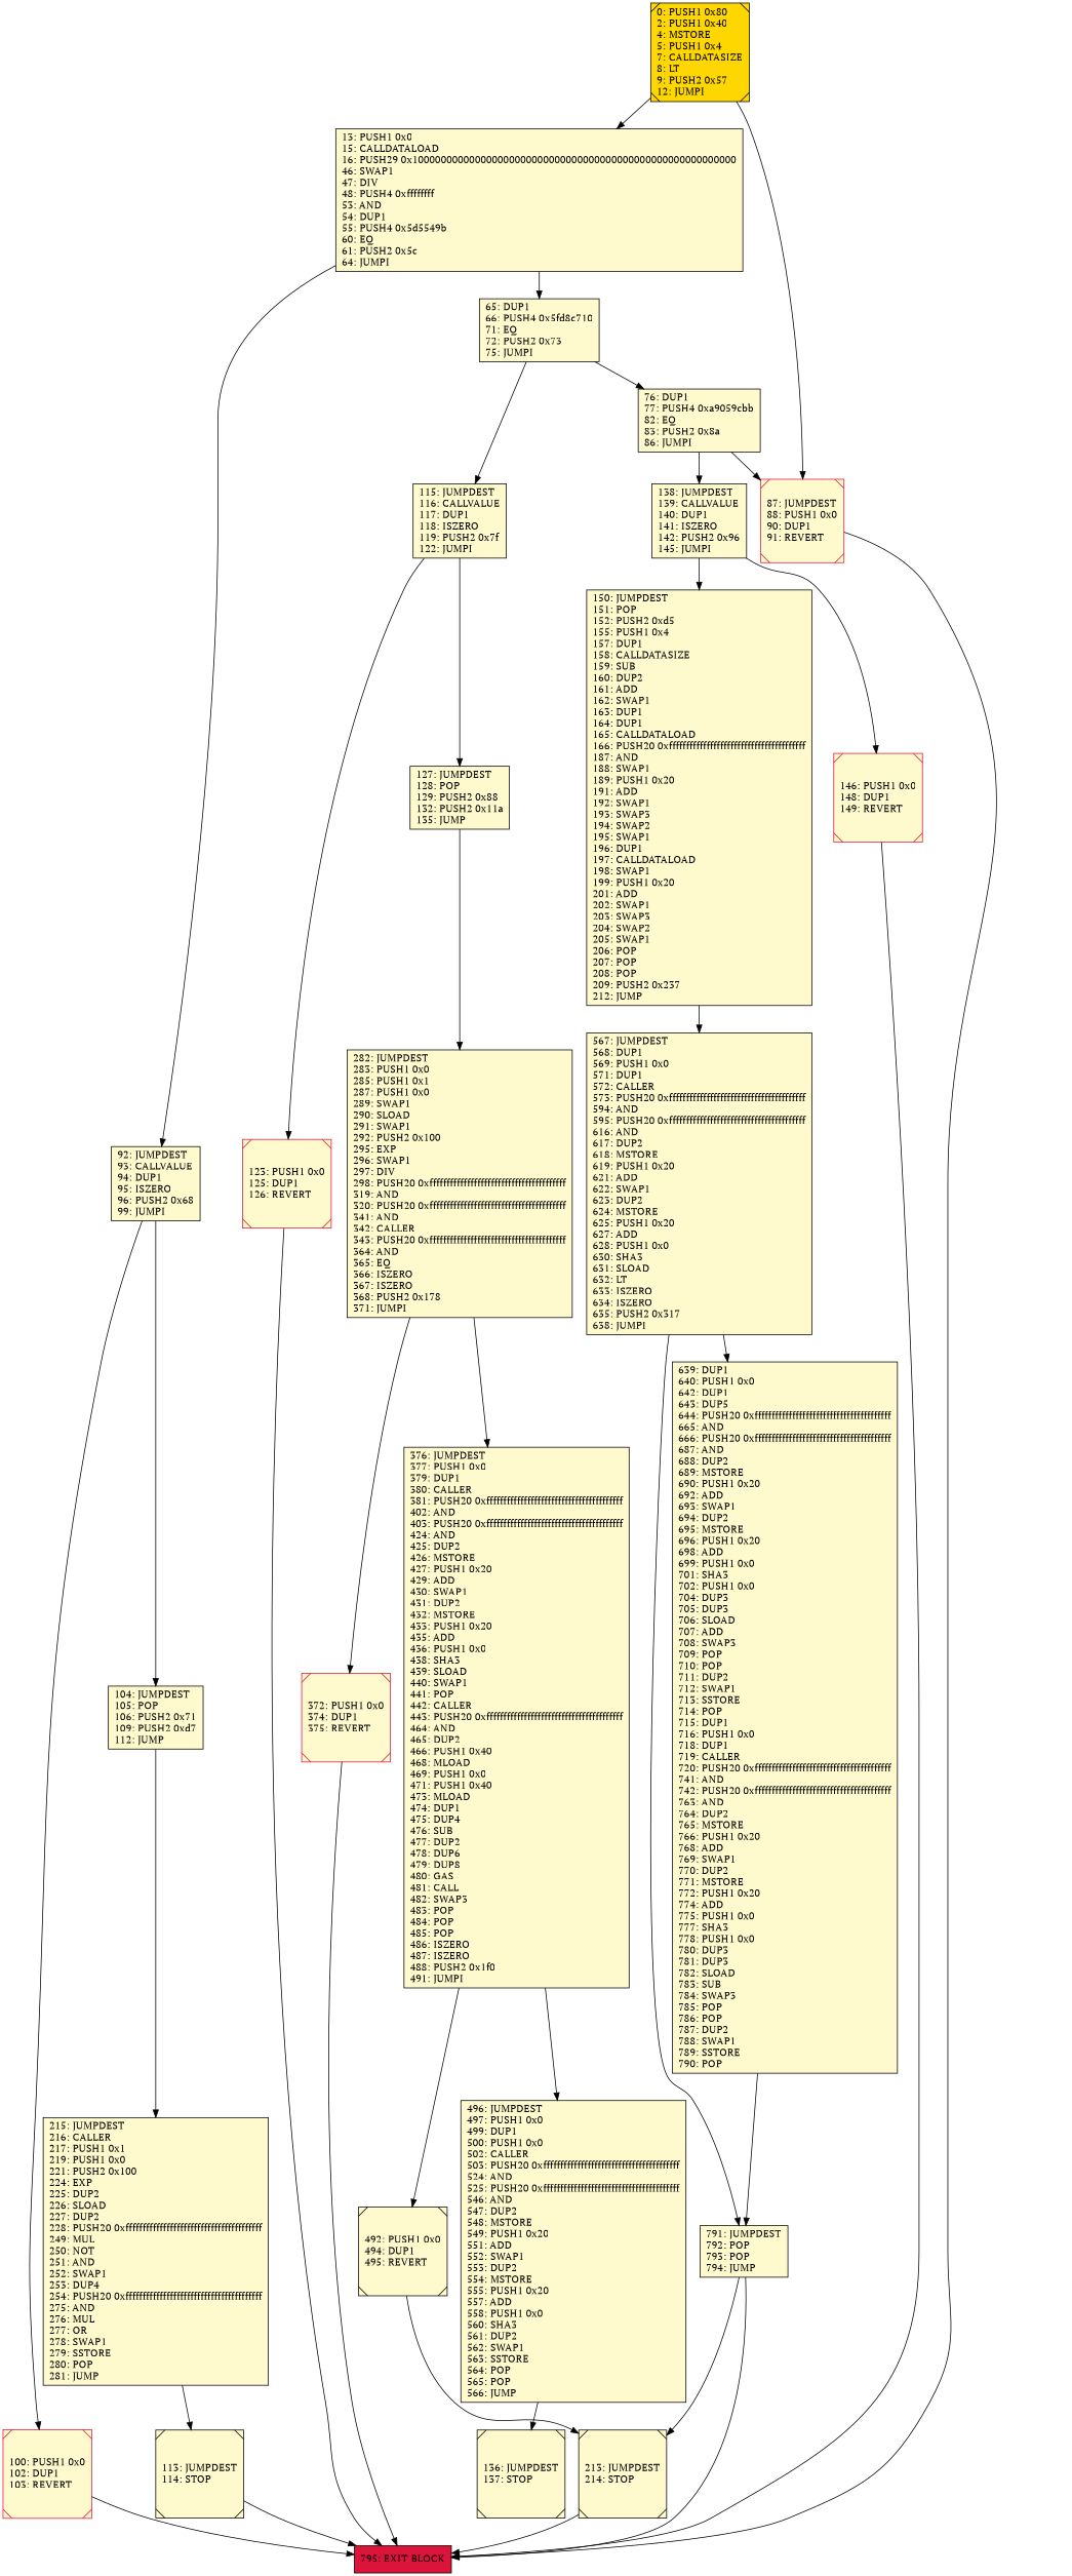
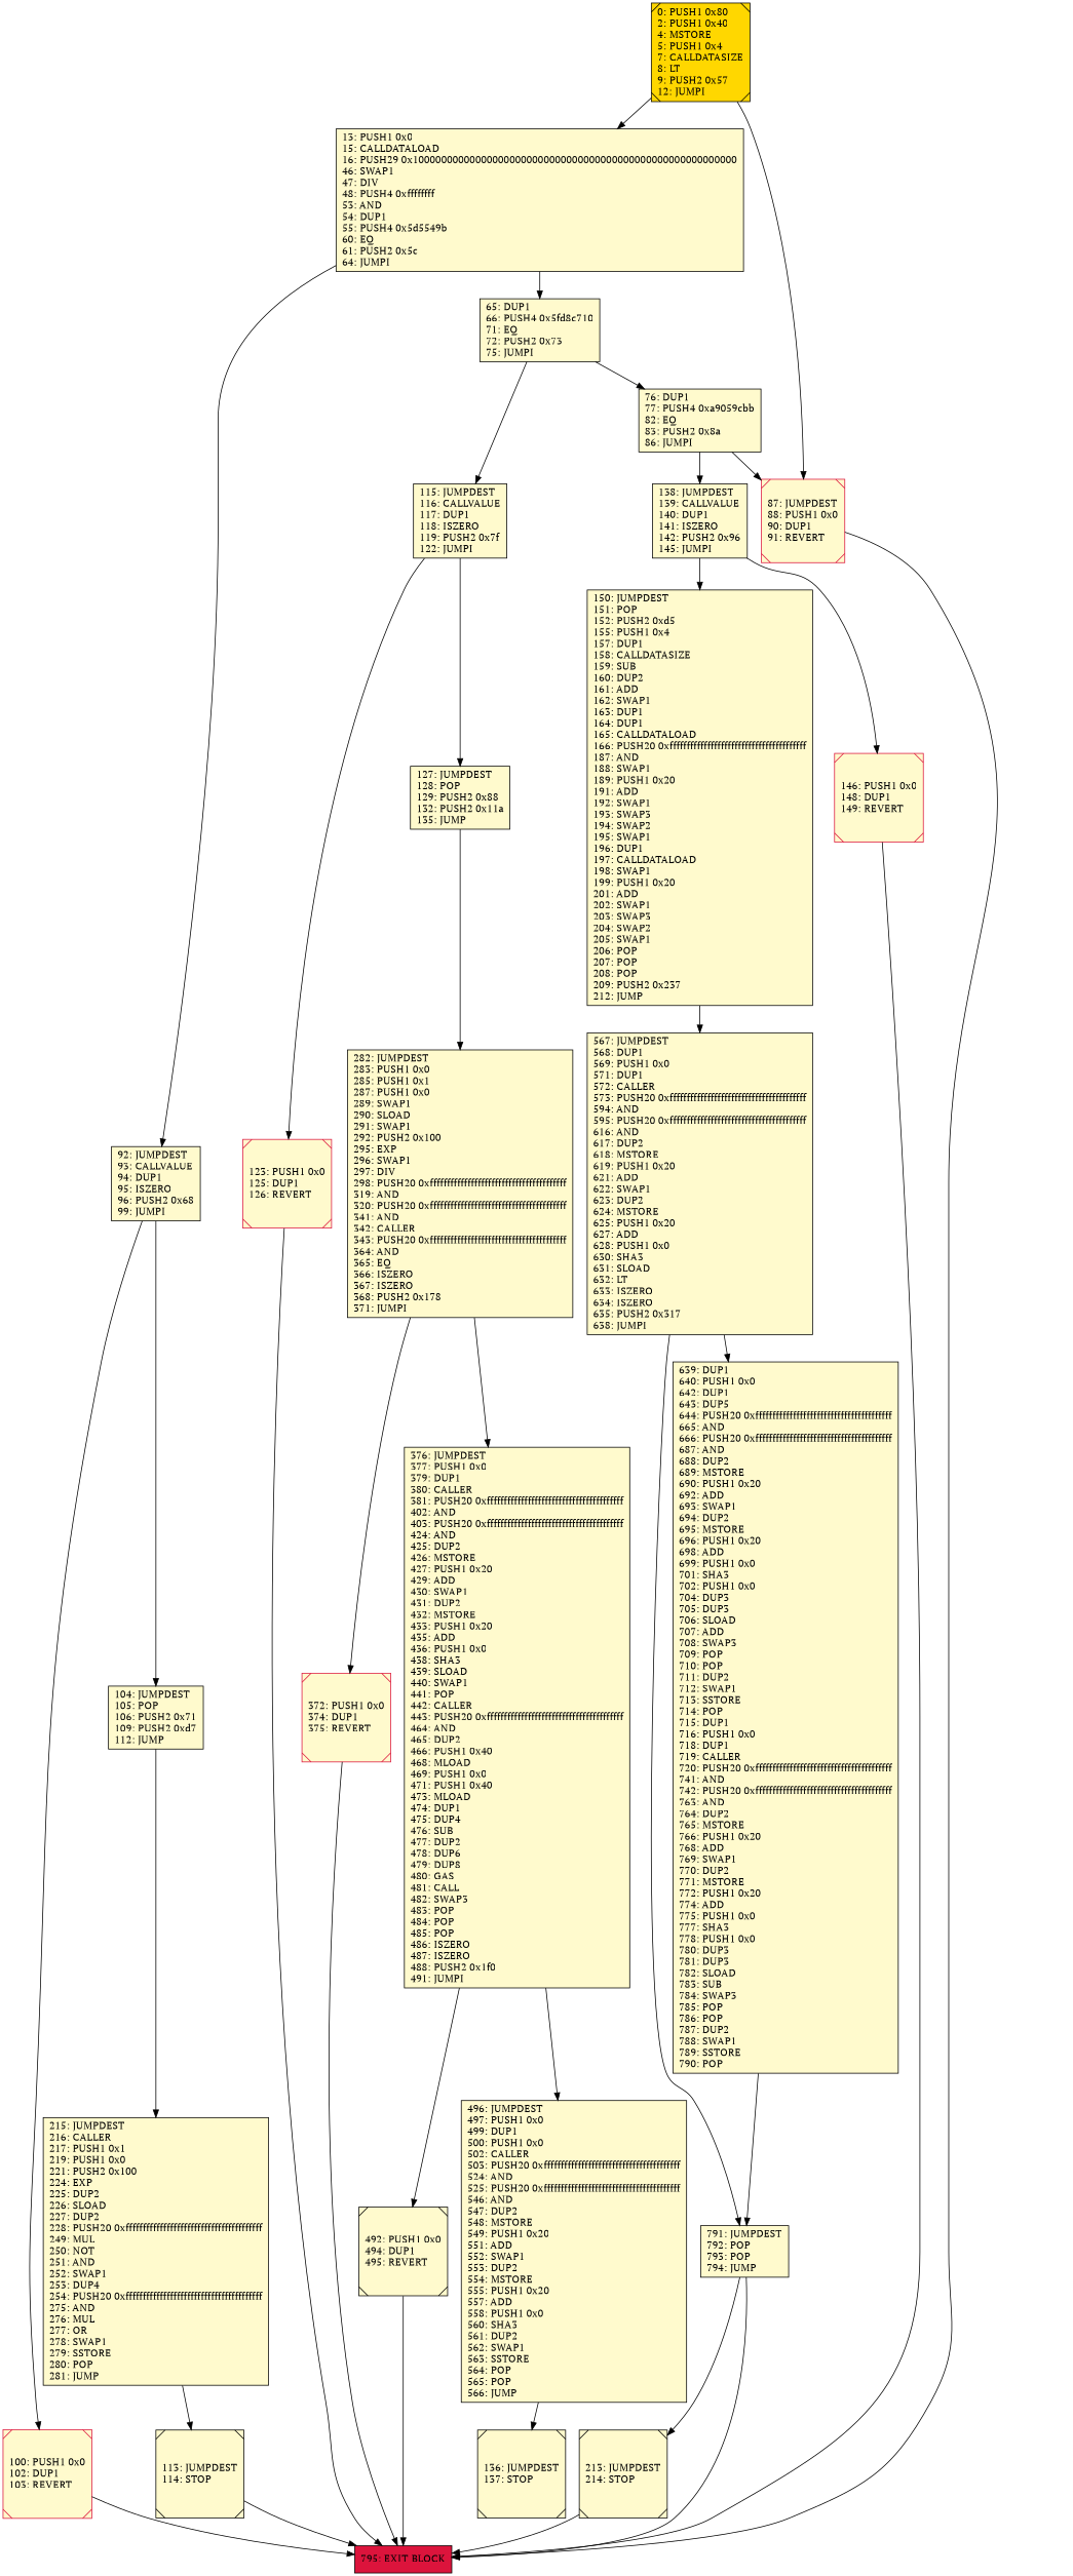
  digraph {
    fontname="PT Serif"
    rankdir=UD
    node [color=black fillcolor=lemonchiffon fontcolor=black fontname="PT Serif" shape=box style=filled]
    edge [fontname="PT Serif"]
    n1 [color=crimson label="100: PUSH1 0x0\l102: DUP1\l103: REVERT\l" shape=Msquare]
    n2 [fillcolor=crimson label="795: EXIT BLOCK\l"]
    n3 [label="639: DUP1\l640: PUSH1 0x0\l642: DUP1\l643: DUP5\l644: PUSH20 0xffffffffffffffffffffffffffffffffffffffff\l665: AND\l666: PUSH20 0xffffffffffffffffffffffffffffffffffffffff\l687: AND\l688: DUP2\l689: MSTORE\l690: PUSH1 0x20\l692: ADD\l693: SWAP1\l694: DUP2\l695: MSTORE\l696: PUSH1 0x20\l698: ADD\l699: PUSH1 0x0\l701: SHA3\l702: PUSH1 0x0\l704: DUP3\l705: DUP3\l706: SLOAD\l707: ADD\l708: SWAP3\l709: POP\l710: POP\l711: DUP2\l712: SWAP1\l713: SSTORE\l714: POP\l715: DUP1\l716: PUSH1 0x0\l718: DUP1\l719: CALLER\l720: PUSH20 0xffffffffffffffffffffffffffffffffffffffff\l741: AND\l742: PUSH20 0xffffffffffffffffffffffffffffffffffffffff\l763: AND\l764: DUP2\l765: MSTORE\l766: PUSH1 0x20\l768: ADD\l769: SWAP1\l770: DUP2\l771: MSTORE\l772: PUSH1 0x20\l774: ADD\l775: PUSH1 0x0\l777: SHA3\l778: PUSH1 0x0\l780: DUP3\l781: DUP3\l782: SLOAD\l783: SUB\l784: SWAP3\l785: POP\l786: POP\l787: DUP2\l788: SWAP1\l789: SSTORE\l790: POP\l"]
    n4 [label="791: JUMPDEST\l792: POP\l793: POP\l794: JUMP\l"]
    n5 [label="213: JUMPDEST\l214: STOP\l" shape=Msquare]
    n6 [label="138: JUMPDEST\l139: CALLVALUE\l140: DUP1\l141: ISZERO\l142: PUSH2 0x96\l145: JUMPI\l"]
    n7 [label="150: JUMPDEST\l151: POP\l152: PUSH2 0xd5\l155: PUSH1 0x4\l157: DUP1\l158: CALLDATASIZE\l159: SUB\l160: DUP2\l161: ADD\l162: SWAP1\l163: DUP1\l164: DUP1\l165: CALLDATALOAD\l166: PUSH20 0xffffffffffffffffffffffffffffffffffffffff\l187: AND\l188: SWAP1\l189: PUSH1 0x20\l191: ADD\l192: SWAP1\l193: SWAP3\l194: SWAP2\l195: SWAP1\l196: DUP1\l197: CALLDATALOAD\l198: SWAP1\l199: PUSH1 0x20\l201: ADD\l202: SWAP1\l203: SWAP3\l204: SWAP2\l205: SWAP1\l206: POP\l207: POP\l208: POP\l209: PUSH2 0x237\l212: JUMP\l"]
    n8 [color=crimson label="146: PUSH1 0x0\l148: DUP1\l149: REVERT\l" shape=Msquare]
    n9 [label="567: JUMPDEST\l568: DUP1\l569: PUSH1 0x0\l571: DUP1\l572: CALLER\l573: PUSH20 0xffffffffffffffffffffffffffffffffffffffff\l594: AND\l595: PUSH20 0xffffffffffffffffffffffffffffffffffffffff\l616: AND\l617: DUP2\l618: MSTORE\l619: PUSH1 0x20\l621: ADD\l622: SWAP1\l623: DUP2\l624: MSTORE\l625: PUSH1 0x20\l627: ADD\l628: PUSH1 0x0\l630: SHA3\l631: SLOAD\l632: LT\l633: ISZERO\l634: ISZERO\l635: PUSH2 0x317\l638: JUMPI\l"]
    n10 [label="127: JUMPDEST\l128: POP\l129: PUSH2 0x88\l132: PUSH2 0x11a\l135: JUMP\l"]
    n11 [label="282: JUMPDEST\l283: PUSH1 0x0\l285: PUSH1 0x1\l287: PUSH1 0x0\l289: SWAP1\l290: SLOAD\l291: SWAP1\l292: PUSH2 0x100\l295: EXP\l296: SWAP1\l297: DIV\l298: PUSH20 0xffffffffffffffffffffffffffffffffffffffff\l319: AND\l320: PUSH20 0xffffffffffffffffffffffffffffffffffffffff\l341: AND\l342: CALLER\l343: PUSH20 0xffffffffffffffffffffffffffffffffffffffff\l364: AND\l365: EQ\l366: ISZERO\l367: ISZERO\l368: PUSH2 0x178\l371: JUMPI\l"]
    n12 [label="376: JUMPDEST\l377: PUSH1 0x0\l379: DUP1\l380: CALLER\l381: PUSH20 0xffffffffffffffffffffffffffffffffffffffff\l402: AND\l403: PUSH20 0xffffffffffffffffffffffffffffffffffffffff\l424: AND\l425: DUP2\l426: MSTORE\l427: PUSH1 0x20\l429: ADD\l430: SWAP1\l431: DUP2\l432: MSTORE\l433: PUSH1 0x20\l435: ADD\l436: PUSH1 0x0\l438: SHA3\l439: SLOAD\l440: SWAP1\l441: POP\l442: CALLER\l443: PUSH20 0xffffffffffffffffffffffffffffffffffffffff\l464: AND\l465: DUP2\l466: PUSH1 0x40\l468: MLOAD\l469: PUSH1 0x0\l471: PUSH1 0x40\l473: MLOAD\l474: DUP1\l475: DUP4\l476: SUB\l477: DUP2\l478: DUP6\l479: DUP8\l480: GAS\l481: CALL\l482: SWAP3\l483: POP\l484: POP\l485: POP\l486: ISZERO\l487: ISZERO\l488: PUSH2 0x1f0\l491: JUMPI\l"]
    n13 [color=crimson label="372: PUSH1 0x0\l374: DUP1\l375: REVERT\l" shape=Msquare]
    n14 [label="104: JUMPDEST\l105: POP\l106: PUSH2 0x71\l109: PUSH2 0xd7\l112: JUMP\l"]
    n15 [label="215: JUMPDEST\l216: CALLER\l217: PUSH1 0x1\l219: PUSH1 0x0\l221: PUSH2 0x100\l224: EXP\l225: DUP2\l226: SLOAD\l227: DUP2\l228: PUSH20 0xffffffffffffffffffffffffffffffffffffffff\l249: MUL\l250: NOT\l251: AND\l252: SWAP1\l253: DUP4\l254: PUSH20 0xffffffffffffffffffffffffffffffffffffffff\l275: AND\l276: MUL\l277: OR\l278: SWAP1\l279: SSTORE\l280: POP\l281: JUMP\l"]
    n16 [label="113: JUMPDEST\l114: STOP\l" shape=Msquare]
    n17 [fillcolor=gold label="0: PUSH1 0x80\l2: PUSH1 0x40\l4: MSTORE\l5: PUSH1 0x4\l7: CALLDATASIZE\l8: LT\l9: PUSH2 0x57\l12: JUMPI\l" shape=Msquare]
    n18 [color=crimson label="87: JUMPDEST\l88: PUSH1 0x0\l90: DUP1\l91: REVERT\l" shape=Msquare]
    n19 [label="13: PUSH1 0x0\l15: CALLDATALOAD\l16: PUSH29 0x100000000000000000000000000000000000000000000000000000000\l46: SWAP1\l47: DIV\l48: PUSH4 0xffffffff\l53: AND\l54: DUP1\l55: PUSH4 0x5d5549b\l60: EQ\l61: PUSH2 0x5c\l64: JUMPI\l"]
    n20 [label="92: JUMPDEST\l93: CALLVALUE\l94: DUP1\l95: ISZERO\l96: PUSH2 0x68\l99: JUMPI\l"]
    n21 [label="65: DUP1\l66: PUSH4 0x5fd8c710\l71: EQ\l72: PUSH2 0x73\l75: JUMPI\l"]
    n22 [label="136: JUMPDEST\l137: STOP\l" shape=Msquare]
    n23 [label="115: JUMPDEST\l116: CALLVALUE\l117: DUP1\l118: ISZERO\l119: PUSH2 0x7f\l122: JUMPI\l"]
    n24 [color=crimson label="123: PUSH1 0x0\l125: DUP1\l126: REVERT\l" shape=Msquare]
    n25 [label="496: JUMPDEST\l497: PUSH1 0x0\l499: DUP1\l500: PUSH1 0x0\l502: CALLER\l503: PUSH20 0xffffffffffffffffffffffffffffffffffffffff\l524: AND\l525: PUSH20 0xffffffffffffffffffffffffffffffffffffffff\l546: AND\l547: DUP2\l548: MSTORE\l549: PUSH1 0x20\l551: ADD\l552: SWAP1\l553: DUP2\l554: MSTORE\l555: PUSH1 0x20\l557: ADD\l558: PUSH1 0x0\l560: SHA3\l561: DUP2\l562: SWAP1\l563: SSTORE\l564: POP\l565: POP\l566: JUMP\l"]
    n26 [label="492: PUSH1 0x0\l494: DUP1\l495: REVERT\l" shape=Msquare]
    n27 [label="76: DUP1\l77: PUSH4 0xa9059cbb\l82: EQ\l83: PUSH2 0x8a\l86: JUMPI\l"]
    n1 -> n2
    n3 -> n4
    n4 -> n2
    n4 -> n5
    n5 -> n2
    n6 -> n7
    n6 -> n8
    n7 -> n9
    n8 -> n2
    n9 -> n3
    n9 -> n4
    n10 -> n11
    n11 -> n12
    n11 -> n13
    n12 -> n25
    n12 -> n26
    n13 -> n2
    n14 -> n15
    n15 -> n16
    n16 -> n2
    n17 -> n18
    n17 -> n19
    n18 -> n2
    n19 -> n20
    n19 -> n21
    n20 -> n1
    n20 -> n14
    n21 -> n23
    n21 -> n27
    n23 -> n10
    n23 -> n24
    n24 -> n2
    n25 -> n22
-   n26 -> n5
+   n26 -> n2
    n27 -> n6
    n27 -> n18
  }
